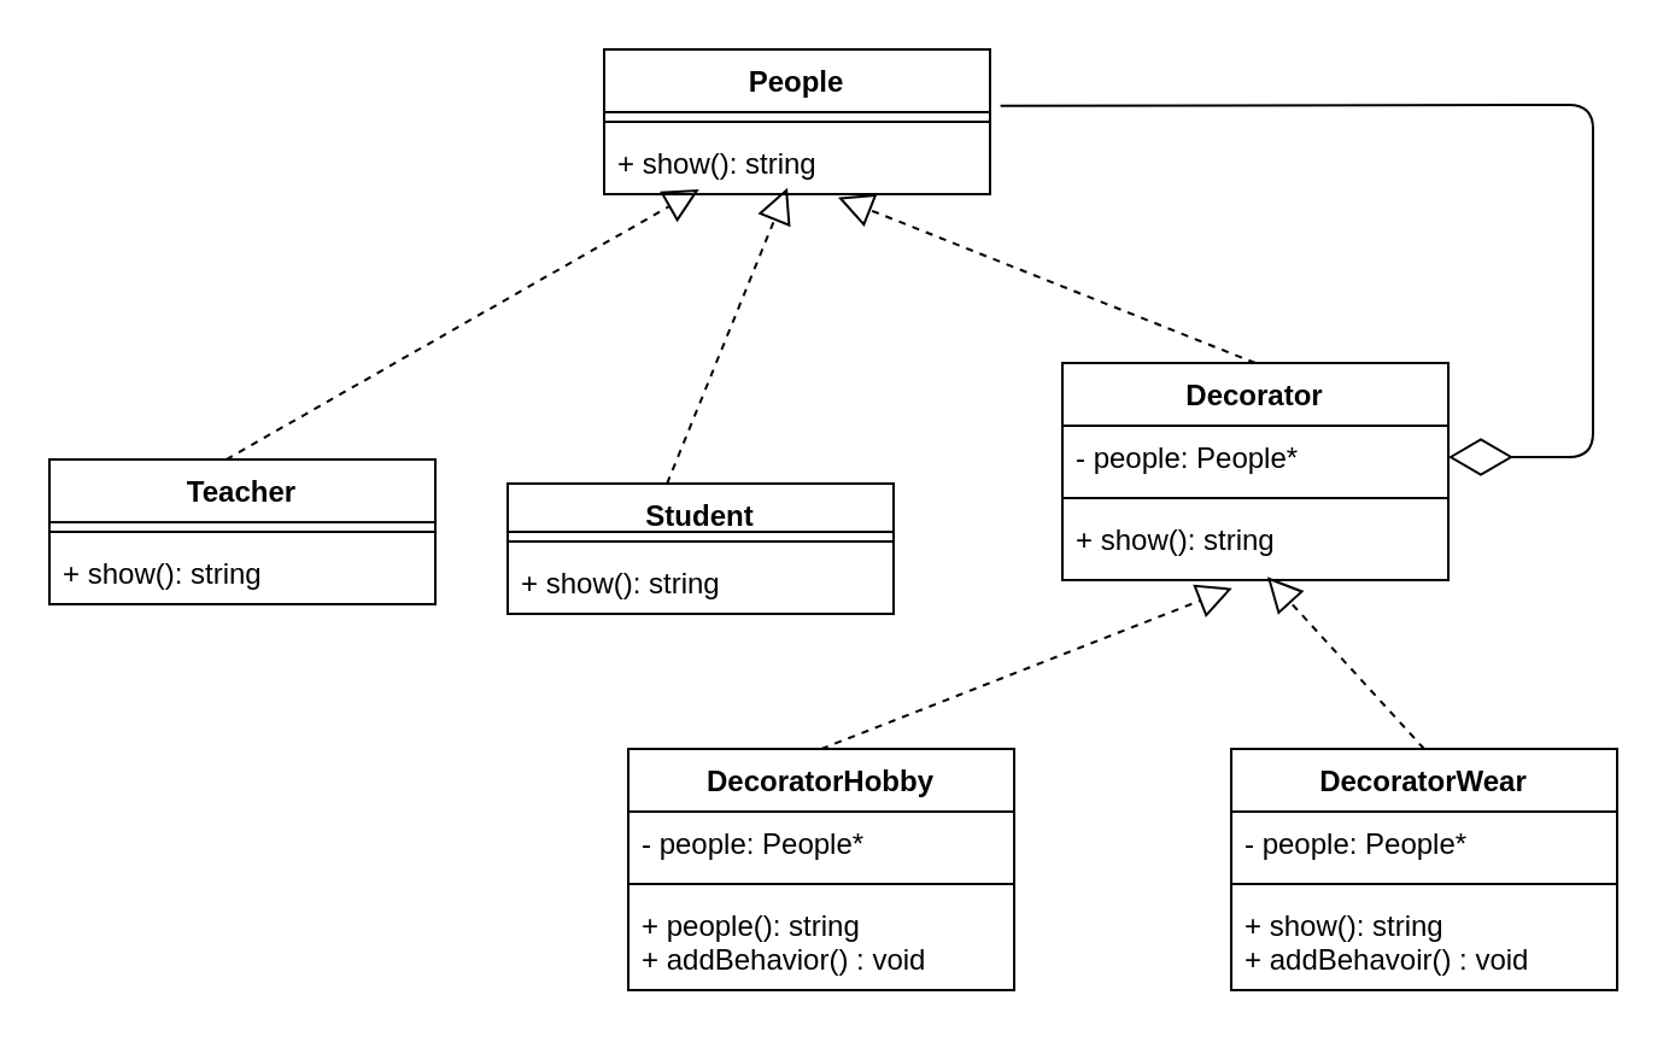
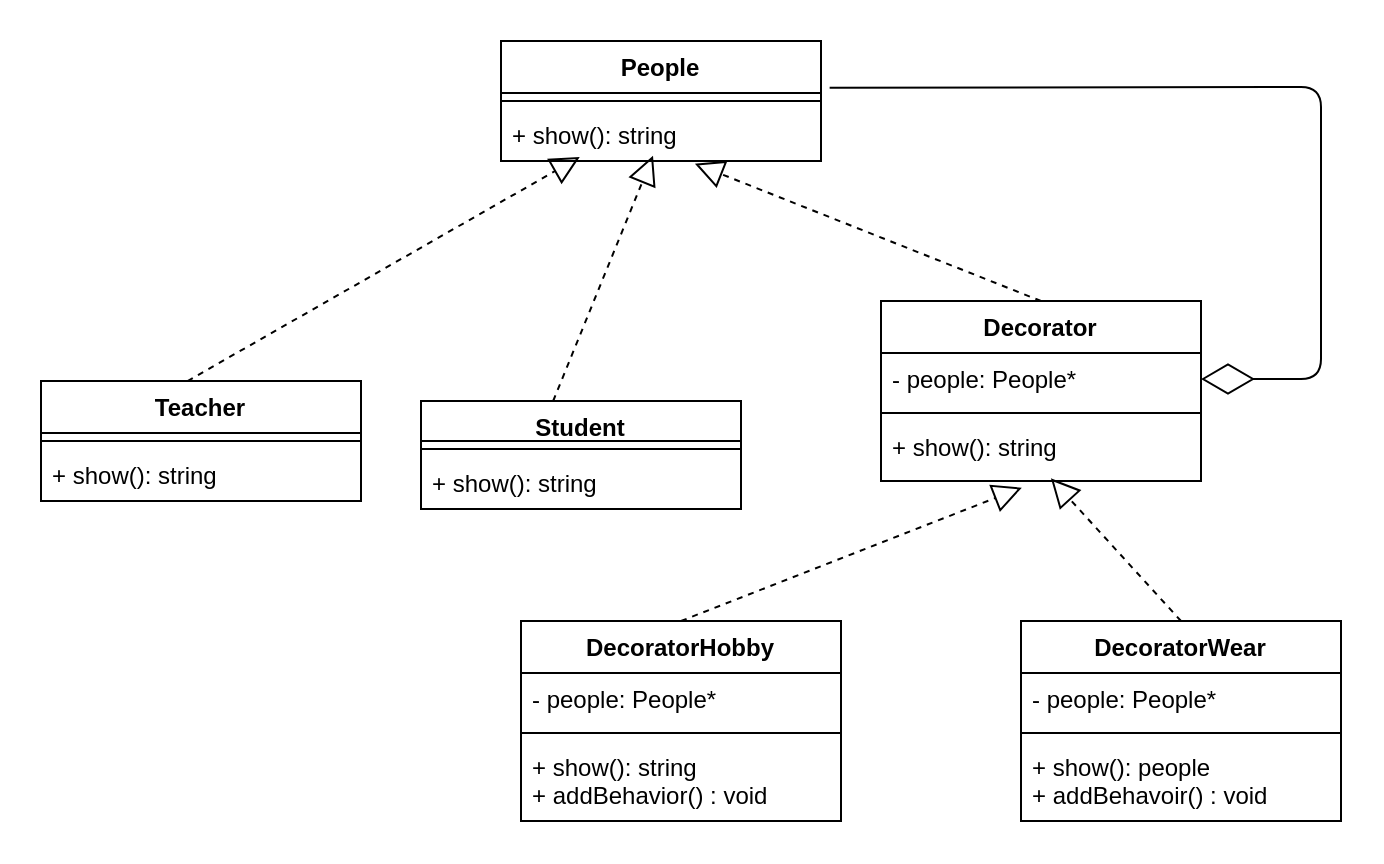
  <mxCell id="0" />
  <mxCell id="1" parent="0" />
  <mxCell id="2" value="Student" style="swimlane;fontStyle=1;align=center;verticalAlign=top;childLayout=stackLayout;horizontal=1;startSize=20;horizontalStack=0;resizeParent=1;resizeParentMax=0;resizeLast=0;collapsible=1;marginBottom=0;" vertex="1" parent="1"><mxGeometry x="210" y="200" width="160" height="54" as="geometry"><mxRectangle x="240" y="470" width="70" height="26" as="alternateBounds" /></mxGeometry></mxCell>
  <mxCell id="3" value="" style="line;strokeWidth=1;fillColor=none;align=left;verticalAlign=middle;spacingTop=-1;spacingLeft=3;spacingRight=3;rotatable=0;labelPosition=right;points=[];portConstraint=eastwest;" vertex="1" parent="2"><mxGeometry y="20" width="160" height="8" as="geometry" /></mxCell>
  <mxCell id="4" value="+ show(): string" style="text;strokeColor=none;fillColor=none;align=left;verticalAlign=top;spacingLeft=4;spacingRight=4;overflow=hidden;rotatable=0;points=[[0,0.5],[1,0.5]];portConstraint=eastwest;" vertex="1" parent="2"><mxGeometry y="28" width="160" height="26" as="geometry" /></mxCell>
  <mxCell id="5" value="Teacher" style="swimlane;fontStyle=1;align=center;verticalAlign=top;childLayout=stackLayout;horizontal=1;startSize=26;horizontalStack=0;resizeParent=1;resizeParentMax=0;resizeLast=0;collapsible=1;marginBottom=0;" vertex="1" parent="1"><mxGeometry x="20" y="190" width="160" height="60" as="geometry"><mxRectangle x="240" y="470" width="70" height="26" as="alternateBounds" /></mxGeometry></mxCell>
  <mxCell id="6" value="" style="line;strokeWidth=1;fillColor=none;align=left;verticalAlign=middle;spacingTop=-1;spacingLeft=3;spacingRight=3;rotatable=0;labelPosition=right;points=[];portConstraint=eastwest;" vertex="1" parent="5"><mxGeometry y="26" width="160" height="8" as="geometry" /></mxCell>
  <mxCell id="7" value="+ show(): string" style="text;strokeColor=none;fillColor=none;align=left;verticalAlign=top;spacingLeft=4;spacingRight=4;overflow=hidden;rotatable=0;points=[[0,0.5],[1,0.5]];portConstraint=eastwest;" vertex="1" parent="5"><mxGeometry y="34" width="160" height="26" as="geometry" /></mxCell>
  <mxCell id="8" value="People" style="swimlane;fontStyle=1;align=center;verticalAlign=top;childLayout=stackLayout;horizontal=1;startSize=26;horizontalStack=0;resizeParent=1;resizeParentMax=0;resizeLast=0;collapsible=1;marginBottom=0;" vertex="1" parent="1"><mxGeometry x="250" y="20" width="160" height="60" as="geometry"><mxRectangle x="240" y="470" width="70" height="26" as="alternateBounds" /></mxGeometry></mxCell>
  <mxCell id="9" value="" style="line;strokeWidth=1;fillColor=none;align=left;verticalAlign=middle;spacingTop=-1;spacingLeft=3;spacingRight=3;rotatable=0;labelPosition=right;points=[];portConstraint=eastwest;" vertex="1" parent="8"><mxGeometry y="26" width="160" height="8" as="geometry" /></mxCell>
  <mxCell id="10" value="+ show(): string" style="text;strokeColor=none;fillColor=none;align=left;verticalAlign=top;spacingLeft=4;spacingRight=4;overflow=hidden;rotatable=0;points=[[0,0.5],[1,0.5]];portConstraint=eastwest;" vertex="1" parent="8"><mxGeometry y="34" width="160" height="26" as="geometry" /></mxCell>
  <mxCell id="11" value="" style="endArrow=block;dashed=1;endFill=0;endSize=12;html=1;entryX=0.475;entryY=0.897;entryDx=0;entryDy=0;entryPerimeter=0;exitX=0.413;exitY=0;exitDx=0;exitDy=0;exitPerimeter=0;" edge="1" parent="1" source="2" target="10"><mxGeometry width="160" relative="1" as="geometry"><mxPoint x="310" y="190" as="sourcePoint" /><mxPoint x="470" y="190" as="targetPoint" /></mxGeometry></mxCell>
  <mxCell id="12" value="" style="endArrow=block;dashed=1;endFill=0;endSize=12;html=1;exitX=0.458;exitY=0;exitDx=0;exitDy=0;exitPerimeter=0;entryX=0.246;entryY=0.923;entryDx=0;entryDy=0;entryPerimeter=0;" edge="1" parent="1" source="5" target="10"><mxGeometry width="160" relative="1" as="geometry"><mxPoint x="324" y="145" as="sourcePoint" /><mxPoint x="190" y="110" as="targetPoint" /></mxGeometry></mxCell>
  <mxCell id="13" value="Decorator" style="swimlane;fontStyle=1;align=center;verticalAlign=top;childLayout=stackLayout;horizontal=1;startSize=26;horizontalStack=0;resizeParent=1;resizeParentMax=0;resizeLast=0;collapsible=1;marginBottom=0;" vertex="1" parent="1"><mxGeometry x="440" y="150" width="160" height="90" as="geometry" /></mxCell>
  <mxCell id="14" value="- people: People*" style="text;strokeColor=none;fillColor=none;align=left;verticalAlign=top;spacingLeft=4;spacingRight=4;overflow=hidden;rotatable=0;points=[[0,0.5],[1,0.5]];portConstraint=eastwest;" vertex="1" parent="13"><mxGeometry y="26" width="160" height="26" as="geometry" /></mxCell>
  <mxCell id="15" value="" style="line;strokeWidth=1;fillColor=none;align=left;verticalAlign=middle;spacingTop=-1;spacingLeft=3;spacingRight=3;rotatable=0;labelPosition=right;points=[];portConstraint=eastwest;" vertex="1" parent="13"><mxGeometry y="52" width="160" height="8" as="geometry" /></mxCell>
  <mxCell id="16" value="+ show(): string" style="text;strokeColor=none;fillColor=none;align=left;verticalAlign=top;spacingLeft=4;spacingRight=4;overflow=hidden;rotatable=0;points=[[0,0.5],[1,0.5]];portConstraint=eastwest;" vertex="1" parent="13"><mxGeometry y="60" width="160" height="30" as="geometry" /></mxCell>
  <mxCell id="17" value="DecoratorWear" style="swimlane;fontStyle=1;align=center;verticalAlign=top;childLayout=stackLayout;horizontal=1;startSize=26;horizontalStack=0;resizeParent=1;resizeParentMax=0;resizeLast=0;collapsible=1;marginBottom=0;" vertex="1" parent="1"><mxGeometry x="510" y="310" width="160" height="100" as="geometry" /></mxCell>
  <mxCell id="18" value="- people: People*" style="text;strokeColor=none;fillColor=none;align=left;verticalAlign=top;spacingLeft=4;spacingRight=4;overflow=hidden;rotatable=0;points=[[0,0.5],[1,0.5]];portConstraint=eastwest;" vertex="1" parent="17"><mxGeometry y="26" width="160" height="26" as="geometry" /></mxCell>
  <mxCell id="19" value="" style="line;strokeWidth=1;fillColor=none;align=left;verticalAlign=middle;spacingTop=-1;spacingLeft=3;spacingRight=3;rotatable=0;labelPosition=right;points=[];portConstraint=eastwest;" vertex="1" parent="17"><mxGeometry y="52" width="160" height="8" as="geometry" /></mxCell>
- <mxCell id="20" value="+ show(): string&#10;+ addBehavoir() : void" style="text;strokeColor=none;fillColor=none;align=left;verticalAlign=top;spacingLeft=4;spacingRight=4;overflow=hidden;rotatable=0;points=[[0,0.5],[1,0.5]];portConstraint=eastwest;" vertex="1" parent="17"><mxGeometry y="60" width="160" height="40" as="geometry" /></mxCell>
+ <mxCell id="20" value="+ show(): people&#10;+ addBehavoir() : void" style="text;strokeColor=none;fillColor=none;align=left;verticalAlign=top;spacingLeft=4;spacingRight=4;overflow=hidden;rotatable=0;points=[[0,0.5],[1,0.5]];portConstraint=eastwest;" vertex="1" parent="17"><mxGeometry y="60" width="160" height="40" as="geometry" /></mxCell>
  <mxCell id="21" value="DecoratorHobby" style="swimlane;fontStyle=1;align=center;verticalAlign=top;childLayout=stackLayout;horizontal=1;startSize=26;horizontalStack=0;resizeParent=1;resizeParentMax=0;resizeLast=0;collapsible=1;marginBottom=0;" vertex="1" parent="1"><mxGeometry x="260" y="310" width="160" height="100" as="geometry" /></mxCell>
  <mxCell id="22" value="- people: People*" style="text;strokeColor=none;fillColor=none;align=left;verticalAlign=top;spacingLeft=4;spacingRight=4;overflow=hidden;rotatable=0;points=[[0,0.5],[1,0.5]];portConstraint=eastwest;" vertex="1" parent="21"><mxGeometry y="26" width="160" height="26" as="geometry" /></mxCell>
  <mxCell id="23" value="" style="line;strokeWidth=1;fillColor=none;align=left;verticalAlign=middle;spacingTop=-1;spacingLeft=3;spacingRight=3;rotatable=0;labelPosition=right;points=[];portConstraint=eastwest;" vertex="1" parent="21"><mxGeometry y="52" width="160" height="8" as="geometry" /></mxCell>
- <mxCell id="24" value="+ people(): string&#10;+ addBehavior() : void" style="text;strokeColor=none;fillColor=none;align=left;verticalAlign=top;spacingLeft=4;spacingRight=4;overflow=hidden;rotatable=0;points=[[0,0.5],[1,0.5]];portConstraint=eastwest;" vertex="1" parent="21"><mxGeometry y="60" width="160" height="40" as="geometry" /></mxCell>
+ <mxCell id="24" value="+ show(): string&#10;+ addBehavior() : void" style="text;strokeColor=none;fillColor=none;align=left;verticalAlign=top;spacingLeft=4;spacingRight=4;overflow=hidden;rotatable=0;points=[[0,0.5],[1,0.5]];portConstraint=eastwest;" vertex="1" parent="21"><mxGeometry y="60" width="160" height="40" as="geometry" /></mxCell>
  <mxCell id="25" value="" style="endArrow=block;dashed=1;endFill=0;endSize=12;html=1;exitX=0.5;exitY=0;exitDx=0;exitDy=0;entryX=0.44;entryY=1.111;entryDx=0;entryDy=0;entryPerimeter=0;" edge="1" parent="1" source="21" target="16"><mxGeometry width="160" relative="1" as="geometry"><mxPoint x="260" y="270" as="sourcePoint" /><mxPoint x="420" y="270" as="targetPoint" /></mxGeometry></mxCell>
  <mxCell id="26" value="" style="endArrow=block;dashed=1;endFill=0;endSize=12;html=1;exitX=0.5;exitY=0;exitDx=0;exitDy=0;entryX=0.531;entryY=0.956;entryDx=0;entryDy=0;entryPerimeter=0;" edge="1" parent="1" source="17" target="16"><mxGeometry width="160" relative="1" as="geometry"><mxPoint x="260" y="270" as="sourcePoint" /><mxPoint x="420" y="270" as="targetPoint" /></mxGeometry></mxCell>
  <mxCell id="27" value="" style="endArrow=block;dashed=1;endFill=0;endSize=12;html=1;exitX=0.5;exitY=0;exitDx=0;exitDy=0;entryX=0.606;entryY=1.051;entryDx=0;entryDy=0;entryPerimeter=0;" edge="1" parent="1" source="13" target="10"><mxGeometry width="160" relative="1" as="geometry"><mxPoint x="260" y="270" as="sourcePoint" /><mxPoint x="420" y="270" as="targetPoint" /></mxGeometry></mxCell>
  <mxCell id="28" value="" style="endArrow=diamondThin;endFill=0;endSize=24;html=1;entryX=1;entryY=0.5;entryDx=0;entryDy=0;exitX=1.027;exitY=0.389;exitDx=0;exitDy=0;exitPerimeter=0;" edge="1" parent="1" source="8" target="14"><mxGeometry width="160" relative="1" as="geometry"><mxPoint x="260" y="70" as="sourcePoint" /><mxPoint x="420" y="70" as="targetPoint" /><Array as="points"><mxPoint x="660" y="43" /><mxPoint x="660" y="189" /></Array></mxGeometry></mxCell>
